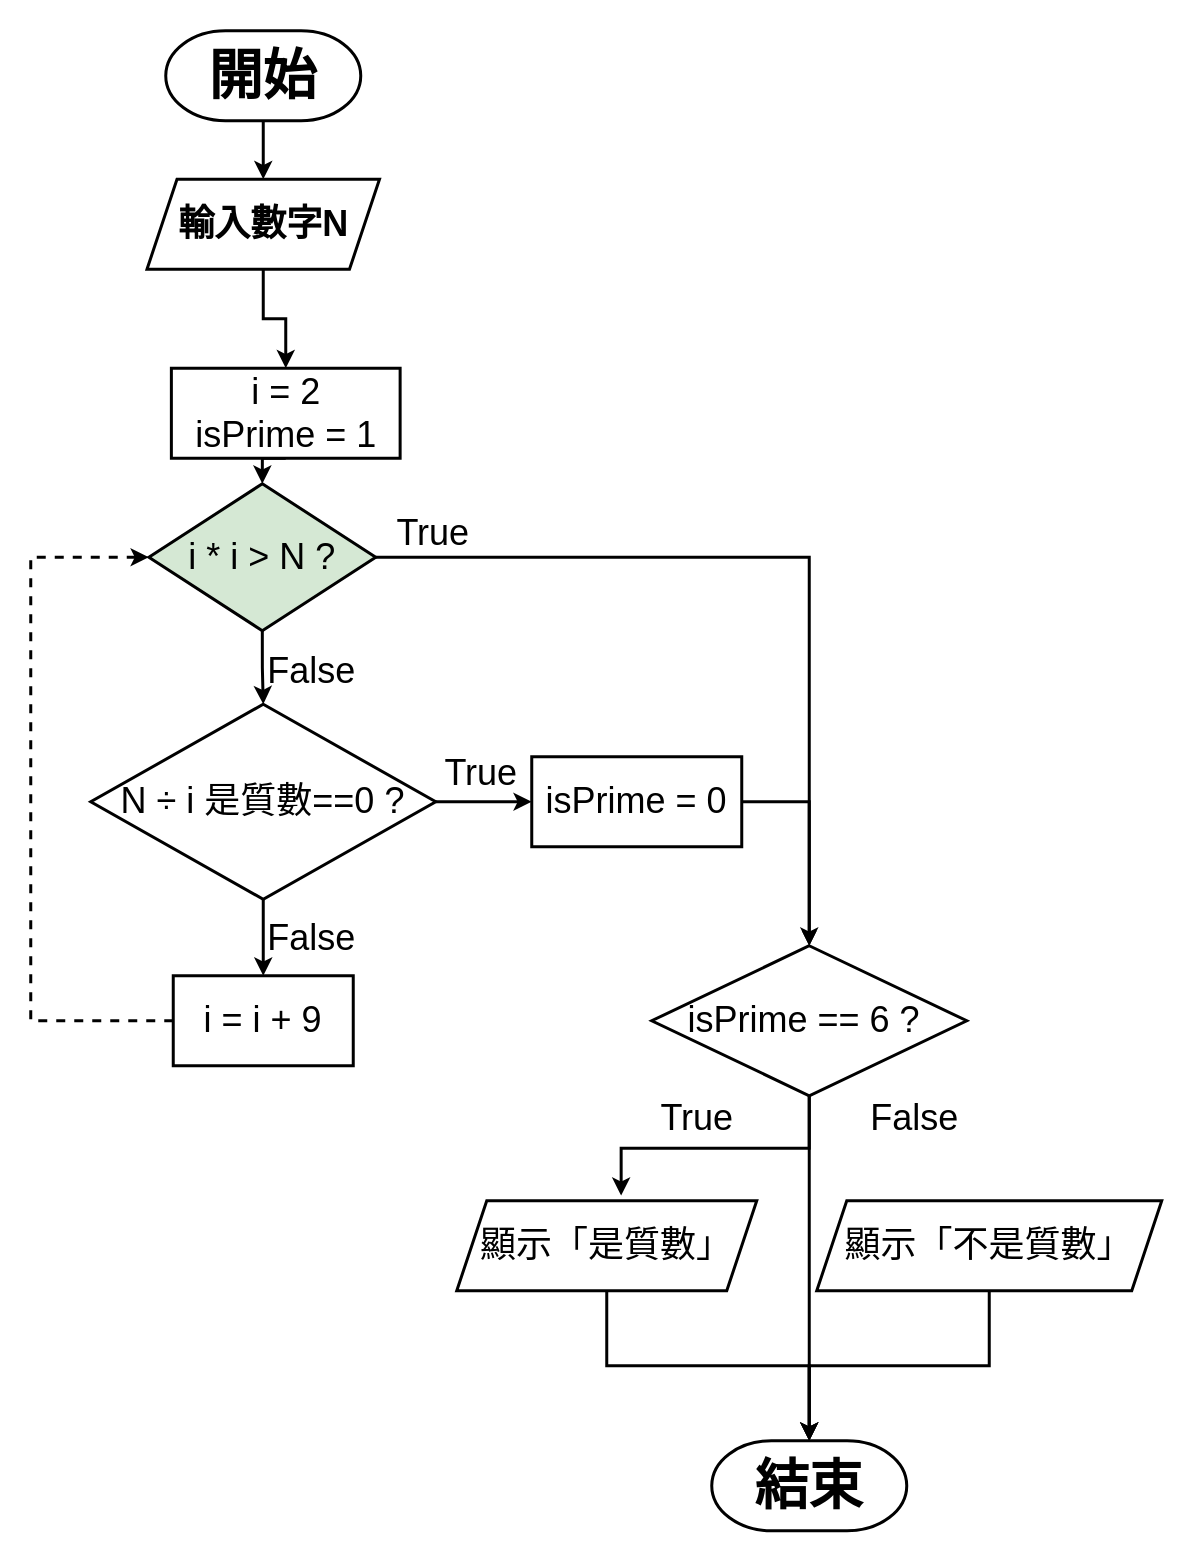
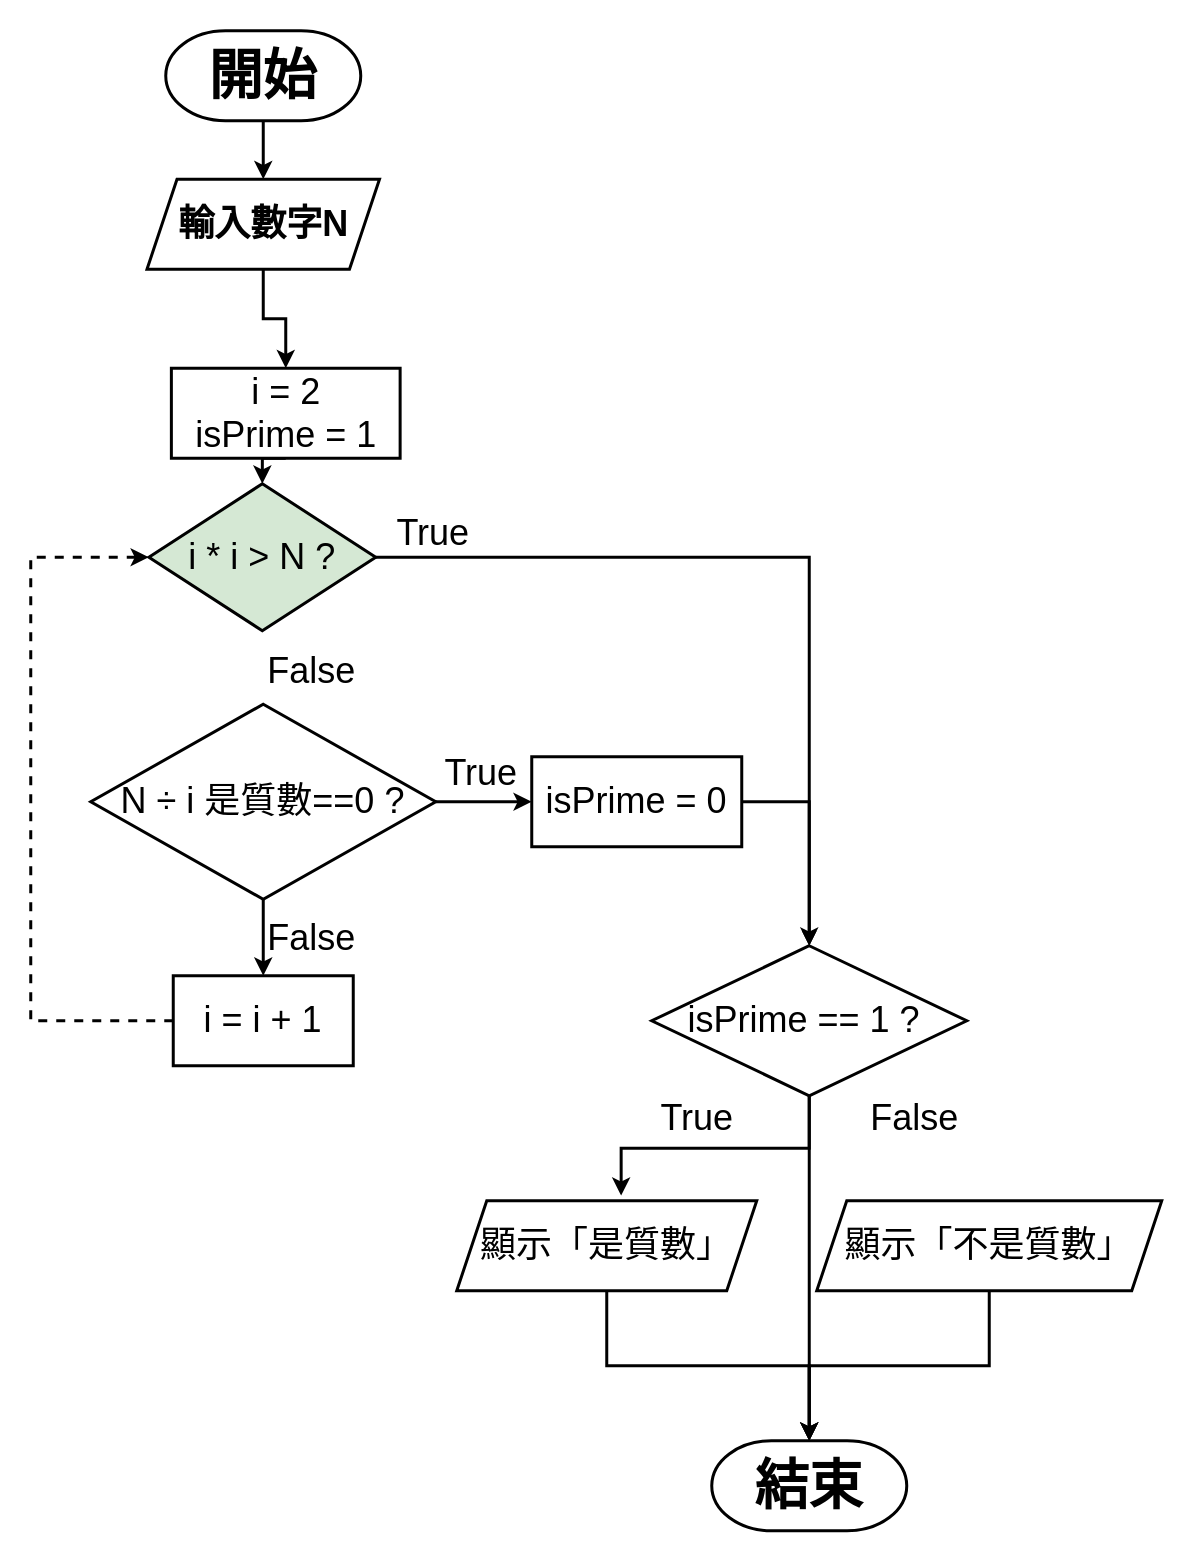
  <mxCell id="0" />
  <mxCell id="1" parent="0" />
  <mxCell id="2" style="edgeStyle=orthogonalEdgeStyle;rounded=0;orthogonalLoop=1;jettySize=auto;html=1;exitX=0.5;exitY=1;exitDx=0;exitDy=0;exitPerimeter=0;entryX=0.5;entryY=0;entryDx=0;entryDy=0;fontSize=24;strokeWidth=2;" parent="1" source="3" target="5" edge="1"><mxGeometry relative="1" as="geometry" /></mxCell>
  <mxCell id="3" value="&lt;span style=&quot;font-family: , &amp;#34;blinkmacsystemfont&amp;#34; , &amp;#34;segoe ui variable&amp;#34; , &amp;#34;segoe ui&amp;#34; , , , &amp;#34;helvetica&amp;#34; , &amp;#34;arial&amp;#34; , sans-serif , &amp;#34;apple color emoji&amp;#34; , &amp;#34;segoe ui emoji&amp;#34; ; font-weight: 700&quot;&gt;開始&lt;/span&gt;" style="strokeWidth=2;html=1;shape=mxgraph.flowchart.terminator;whiteSpace=wrap;fontSize=36;" parent="1" vertex="1"><mxGeometry x="110" y="20" width="130" height="60" as="geometry" /></mxCell>
  <mxCell id="4" style="edgeStyle=orthogonalEdgeStyle;rounded=0;orthogonalLoop=1;jettySize=auto;html=1;exitX=0.5;exitY=1;exitDx=0;exitDy=0;entryX=0.5;entryY=0;entryDx=0;entryDy=0;fontSize=24;strokeWidth=2;" parent="1" source="5" target="7" edge="1"><mxGeometry relative="1" as="geometry" /></mxCell>
  <mxCell id="5" value="&lt;span style=&quot;font-weight: 700&quot;&gt;&lt;font style=&quot;font-size: 24px&quot;&gt;輸入數字N&lt;/font&gt;&lt;/span&gt;" style="shape=parallelogram;perimeter=parallelogramPerimeter;whiteSpace=wrap;html=1;fixedSize=1;strokeWidth=2;" parent="1" vertex="1"><mxGeometry x="97.5" y="119" width="155" height="60" as="geometry" /></mxCell>
  <mxCell id="6" style="edgeStyle=orthogonalEdgeStyle;rounded=0;orthogonalLoop=1;jettySize=auto;html=1;exitX=0.5;exitY=1;exitDx=0;exitDy=0;entryX=0.5;entryY=0;entryDx=0;entryDy=0;fontSize=24;strokeWidth=2;" parent="1" source="7" target="10" edge="1"><mxGeometry relative="1" as="geometry" /></mxCell>
  <mxCell id="7" value="i = 2&lt;br&gt;isPrime = 1" style="rounded=0;whiteSpace=wrap;html=1;fontSize=24;strokeWidth=2;" parent="1" vertex="1"><mxGeometry x="113.75" y="245" width="152.5" height="60" as="geometry" /></mxCell>
- <mxCell id="8" style="edgeStyle=orthogonalEdgeStyle;rounded=0;orthogonalLoop=1;jettySize=auto;html=1;exitX=0.5;exitY=1;exitDx=0;exitDy=0;entryX=0.5;entryY=0;entryDx=0;entryDy=0;fontSize=24;strokeWidth=2;" parent="1" source="10" target="13" edge="1"><mxGeometry relative="1" as="geometry" /></mxCell>
  <mxCell id="9" style="edgeStyle=orthogonalEdgeStyle;rounded=0;orthogonalLoop=1;jettySize=auto;html=1;exitX=1;exitY=0.5;exitDx=0;exitDy=0;entryX=0.5;entryY=0;entryDx=0;entryDy=0;fontSize=24;strokeWidth=2;endArrow=open;" parent="1" source="10" target="20" edge="1"><mxGeometry relative="1" as="geometry" /></mxCell>
  <mxCell id="10" value="i * i &amp;gt; N ?" style="rhombus;whiteSpace=wrap;html=1;fontSize=24;strokeWidth=2;fillColor=#d5e8d4;" parent="1" vertex="1"><mxGeometry x="98.75" y="322" width="151.25" height="98" as="geometry" /></mxCell>
  <mxCell id="11" style="edgeStyle=orthogonalEdgeStyle;rounded=0;orthogonalLoop=1;jettySize=auto;html=1;exitX=0.5;exitY=1;exitDx=0;exitDy=0;entryX=0.5;entryY=0;entryDx=0;entryDy=0;fontSize=24;strokeWidth=2;" parent="1" source="13" target="16" edge="1"><mxGeometry relative="1" as="geometry" /></mxCell>
  <mxCell id="12" style="edgeStyle=orthogonalEdgeStyle;rounded=0;orthogonalLoop=1;jettySize=auto;html=1;exitX=1;exitY=0.5;exitDx=0;exitDy=0;entryX=0;entryY=0.5;entryDx=0;entryDy=0;fontSize=24;strokeWidth=2;" parent="1" source="13" target="22" edge="1"><mxGeometry relative="1" as="geometry" /></mxCell>
  <mxCell id="13" value="N ÷ i 是質數==0 ?" style="rhombus;whiteSpace=wrap;html=1;fontSize=24;strokeWidth=2;" parent="1" vertex="1"><mxGeometry x="60" y="469" width="230" height="130" as="geometry" /></mxCell>
  <mxCell id="14" value="False" style="text;html=1;resizable=0;autosize=1;align=center;verticalAlign=middle;points=[];fillColor=none;strokeColor=none;rounded=0;fontSize=24;strokeWidth=2;" parent="1" vertex="1"><mxGeometry x="172" y="432" width="70" height="30" as="geometry" /></mxCell>
  <mxCell id="15" style="edgeStyle=orthogonalEdgeStyle;rounded=0;orthogonalLoop=1;jettySize=auto;html=1;exitX=0;exitY=0.5;exitDx=0;exitDy=0;entryX=0;entryY=0.5;entryDx=0;entryDy=0;fontSize=24;strokeWidth=2;dashed=1;" parent="1" source="16" target="10" edge="1"><mxGeometry relative="1" as="geometry"><Array as="points"><mxPoint x="20" y="680" /><mxPoint x="20" y="371" /></Array></mxGeometry></mxCell>
- <mxCell id="16" value="i = i + 9" style="rounded=0;whiteSpace=wrap;html=1;fontSize=24;strokeWidth=2;" parent="1" vertex="1"><mxGeometry x="115" y="650" width="120" height="60" as="geometry" /></mxCell>
+ <mxCell id="16" value="i = i + 1" style="rounded=0;whiteSpace=wrap;html=1;fontSize=24;strokeWidth=2;" parent="1" vertex="1"><mxGeometry x="115" y="650" width="120" height="60" as="geometry" /></mxCell>
  <mxCell id="17" value="False" style="text;html=1;resizable=0;autosize=1;align=center;verticalAlign=middle;points=[];fillColor=none;strokeColor=none;rounded=0;fontSize=24;strokeWidth=2;" parent="1" vertex="1"><mxGeometry x="172" y="610" width="70" height="30" as="geometry" /></mxCell>
  <mxCell id="18" style="edgeStyle=orthogonalEdgeStyle;rounded=0;orthogonalLoop=1;jettySize=auto;html=1;exitX=0.5;exitY=1;exitDx=0;exitDy=0;entryX=0.548;entryY=-0.057;entryDx=0;entryDy=0;entryPerimeter=0;fontSize=24;strokeWidth=2;" parent="1" source="20" target="24" edge="1"><mxGeometry relative="1" as="geometry" /></mxCell>
  <mxCell id="19" style="edgeStyle=orthogonalEdgeStyle;rounded=0;orthogonalLoop=1;jettySize=auto;html=1;exitX=0.5;exitY=1;exitDx=0;exitDy=0;fontSize=24;strokeWidth=2;" parent="1" source="20" target="31" edge="1"><mxGeometry relative="1" as="geometry" /></mxCell>
- <mxCell id="20" value="isPrime == 6 ?&amp;nbsp;" style="rhombus;whiteSpace=wrap;html=1;fontSize=24;strokeWidth=2;" parent="1" vertex="1"><mxGeometry x="434" y="630" width="210" height="100" as="geometry" /></mxCell>
+ <mxCell id="20" value="isPrime == 1 ?&amp;nbsp;" style="rhombus;whiteSpace=wrap;html=1;fontSize=24;strokeWidth=2;" parent="1" vertex="1"><mxGeometry x="434" y="630" width="210" height="100" as="geometry" /></mxCell>
  <mxCell id="21" style="edgeStyle=orthogonalEdgeStyle;rounded=0;orthogonalLoop=1;jettySize=auto;html=1;exitX=1;exitY=0.5;exitDx=0;exitDy=0;entryX=0.5;entryY=0;entryDx=0;entryDy=0;fontSize=24;strokeWidth=2;" parent="1" source="22" target="20" edge="1"><mxGeometry relative="1" as="geometry" /></mxCell>
  <mxCell id="22" value="isPrime = 0" style="rounded=0;whiteSpace=wrap;html=1;fontSize=24;strokeWidth=2;" parent="1" vertex="1"><mxGeometry x="354" y="504" width="140" height="60" as="geometry" /></mxCell>
  <mxCell id="23" style="edgeStyle=orthogonalEdgeStyle;rounded=0;orthogonalLoop=1;jettySize=auto;html=1;exitX=0.5;exitY=1;exitDx=0;exitDy=0;entryX=0.5;entryY=0;entryDx=0;entryDy=0;entryPerimeter=0;fontSize=24;strokeWidth=2;" parent="1" source="24" target="31" edge="1"><mxGeometry relative="1" as="geometry" /></mxCell>
  <mxCell id="24" value="顯示「是質數」" style="shape=parallelogram;perimeter=parallelogramPerimeter;whiteSpace=wrap;html=1;fixedSize=1;fontSize=24;strokeWidth=2;" parent="1" vertex="1"><mxGeometry x="304" y="800" width="200" height="60" as="geometry" /></mxCell>
  <mxCell id="25" style="edgeStyle=orthogonalEdgeStyle;rounded=0;orthogonalLoop=1;jettySize=auto;html=1;exitX=0.5;exitY=1;exitDx=0;exitDy=0;entryX=0.5;entryY=0;entryDx=0;entryDy=0;entryPerimeter=0;fontSize=24;strokeWidth=2;" parent="1" source="26" target="31" edge="1"><mxGeometry relative="1" as="geometry" /></mxCell>
  <mxCell id="26" value="顯示「不是質數」" style="shape=parallelogram;perimeter=parallelogramPerimeter;whiteSpace=wrap;html=1;fixedSize=1;fontSize=24;strokeWidth=2;" parent="1" vertex="1"><mxGeometry x="544" y="800" width="230" height="60" as="geometry" /></mxCell>
  <mxCell id="27" value="True" style="text;html=1;resizable=0;autosize=1;align=center;verticalAlign=middle;points=[];fillColor=none;strokeColor=none;rounded=0;fontSize=24;strokeWidth=2;" parent="1" vertex="1"><mxGeometry x="257.5" y="340" width="60" height="30" as="geometry" /></mxCell>
  <mxCell id="28" value="True" style="text;html=1;resizable=0;autosize=1;align=center;verticalAlign=middle;points=[];fillColor=none;strokeColor=none;rounded=0;fontSize=24;strokeWidth=2;" parent="1" vertex="1"><mxGeometry x="290" y="500" width="60" height="30" as="geometry" /></mxCell>
  <mxCell id="29" value="True" style="text;html=1;resizable=0;autosize=1;align=center;verticalAlign=middle;points=[];fillColor=none;strokeColor=none;rounded=0;fontSize=24;strokeWidth=2;" parent="1" vertex="1"><mxGeometry x="434" y="730" width="60" height="30" as="geometry" /></mxCell>
  <mxCell id="30" value="False" style="text;html=1;resizable=0;autosize=1;align=center;verticalAlign=middle;points=[];fillColor=none;strokeColor=none;rounded=0;fontSize=24;strokeWidth=2;" parent="1" vertex="1"><mxGeometry x="574" y="730" width="70" height="30" as="geometry" /></mxCell>
  <mxCell id="31" value="&lt;span style=&quot;font-family: , &amp;#34;blinkmacsystemfont&amp;#34; , &amp;#34;segoe ui variable&amp;#34; , &amp;#34;segoe ui&amp;#34; , , , &amp;#34;helvetica&amp;#34; , &amp;#34;arial&amp;#34; , sans-serif , &amp;#34;apple color emoji&amp;#34; , &amp;#34;segoe ui emoji&amp;#34; ; font-weight: 700&quot;&gt;結束&lt;/span&gt;" style="strokeWidth=2;html=1;shape=mxgraph.flowchart.terminator;whiteSpace=wrap;fontSize=36;" parent="1" vertex="1"><mxGeometry x="474" y="960" width="130" height="60" as="geometry" /></mxCell>
